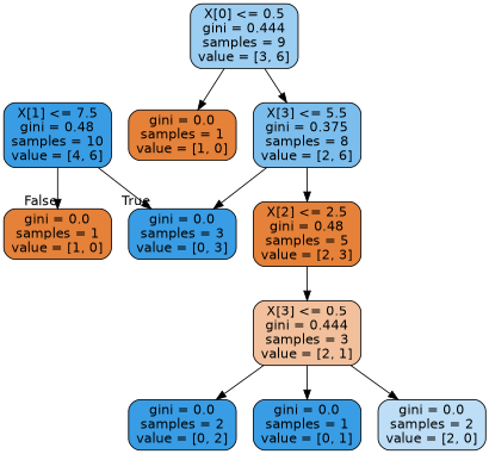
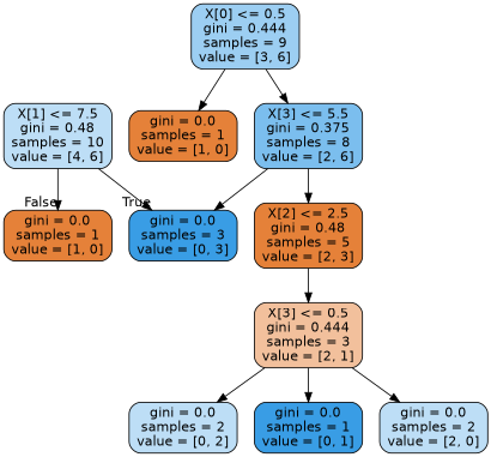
  digraph {
    node [color=black fillcolor="#e58139" fontname=helvetica shape=box style="filled, rounded"]
    edge [fontname=helvetica]
-   n1 [fillcolor="#399de5" label="X[1] <= 7.5\ngini = 0.48\nsamples = 10\nvalue = [4, 6]"]
+   n1 [fillcolor="#bddef6" label="X[1] <= 7.5\ngini = 0.48\nsamples = 10\nvalue = [4, 6]"]
    n2 [label="gini = 0.0\nsamples = 1\nvalue = [1, 0]"]
    n3 [fillcolor="#399de5" label="gini = 0.0\nsamples = 3\nvalue = [0, 3]"]
    n4 [fillcolor="#9ccef2" label="X[0] <= 0.5\ngini = 0.444\nsamples = 9\nvalue = [3, 6]"]
    n5 [label="gini = 0.0\nsamples = 1\nvalue = [1, 0]"]
    n6 [fillcolor="#7bbeee" label="X[3] <= 5.5\ngini = 0.375\nsamples = 8\nvalue = [2, 6]"]
    n7 [label="X[2] <= 2.5\ngini = 0.48\nsamples = 5\nvalue = [2, 3]"]
    n8 [fillcolor="#f2c09c" label="X[3] <= 0.5\ngini = 0.444\nsamples = 3\nvalue = [2, 1]"]
-   n9 [fillcolor="#399de5" label="gini = 0.0\nsamples = 2\nvalue = [0, 2]"]
+   n9 [fillcolor="#bddef6" label="gini = 0.0\nsamples = 2\nvalue = [0, 2]"]
    n10 [fillcolor="#399de5" label="gini = 0.0\nsamples = 1\nvalue = [0, 1]"]
    n11 [fillcolor="#bddef6" label="gini = 0.0\nsamples = 2\nvalue = [2, 0]"]
    n1 -> n2 [headlabel=False labelangle=-45 labeldistance=2.5]
    n1 -> n3 [headlabel=True labelangle=45 labeldistance=2.5]
    n4 -> n5
    n4 -> n6
    n6 -> n3
    n6 -> n7
    n7 -> n8
    n8 -> n9
    n8 -> n10
    n8 -> n11
  }
